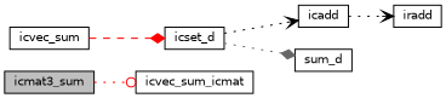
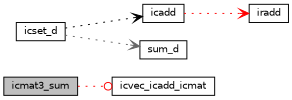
  digraph {
    rankdir=LR
    node [color=black fillcolor=white fontname=Helvetica fontsize=10 shape=record style=filled]
    edge [arrowhead=diamond color=red fontname=Helvetica fontsize=10 labelfontname=Helvetica labelfontsize=10 style=dotted]
    n1 [fillcolor=grey75 fontcolor=black height=0.2 label=icmat3_sum width=0.4]
-   n2 [height=0.2 label=icvec_sum_icmat width=0.4]
-   n3 [height=0.2 label=icvec_sum width=0.4]
+   n2 [height=0.2 label=icvec_icadd_icmat width=0.4]
    n4 [height=0.2 label=icset_d width=0.4]
    n5 [height=0.2 label=icadd width=0.4]
    n6 [height=0.2 label=sum_d width=0.4]
    n7 [height=0.2 label=iradd width=0.4]
    n1 -> n2 [arrowhead=odot]
-   n3 -> n4 [style=dashed]
    n4 -> n5 [arrowhead=vee color=black]
-   n4 -> n6 [color=gray40]
-   n5 -> n7 [arrowhead=vee color=black]
+   n4 -> n6 [arrowhead=vee color=gray40]
+   n5 -> n7 [arrowhead=vee]
  }
